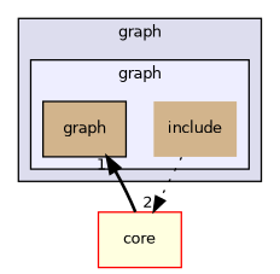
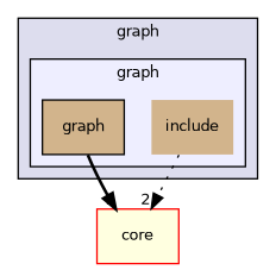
  digraph {
    compound=true
    node [fillcolor=tan fontname=Helvetica fontsize=10 shape=box style=filled]
    edge [labeldistance=1.5 labelfontname=Helvetica labelfontsize=10]
    n1 [label=include shape=plaintext]
    n2 [label="graph"]
    n3 [color=red fillcolor=lightyellow label=core]
    subgraph cluster_1 {
      bgcolor="#ddddee"
      fontname=Helvetica
      fontsize=10
      label="graph"
      pencolor=black
      subgraph cluster_2 {
        bgcolor="#eeeeff"
        fontname=Helvetica
        fontsize=10
        label="graph"
        pencolor=black
        n1
        n2
      }
    }
    n1 -> n3 [headlabel=2 style=dotted]
-   n3 -> n2 [headlabel=1 style=bold]
+   n2 -> n3 [headlabel=1 style=bold]
  }
